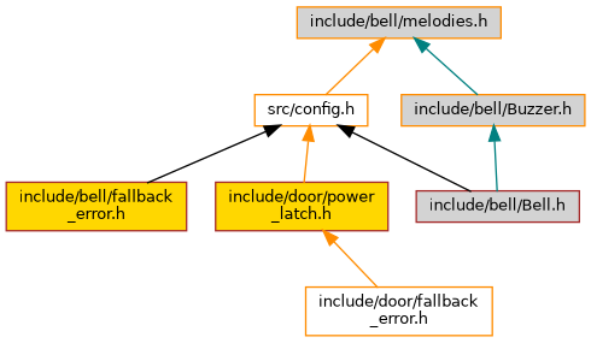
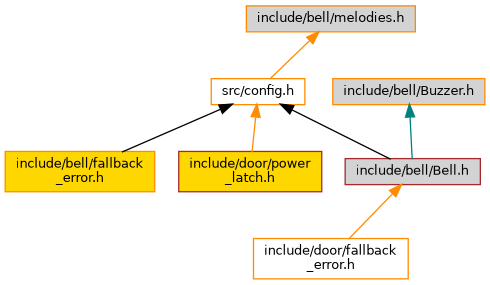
  digraph {
    node [color=darkorange fillcolor=lightgrey fontname=Helvetica fontsize=10 shape=record style=filled]
    edge [color=darkorange dir=back fontname=Helvetica fontsize=10 labelfontname=Helvetica labelfontsize=10 style=solid]
    n1 [fontcolor=black height=0.2 label="include/bell/melodies.h" width=0.4]
    n2 [fillcolor=white height=0.2 label="src/config.h" width=0.4]
    n3 [height=0.2 label="include/bell/Buzzer.h" width=0.4]
-   n4 [color=brown fillcolor=gold height=0.2 label="include/bell/fallback\l_error.h" width=0.4]
+   n4 [fillcolor=gold height=0.2 label="include/bell/fallback\l_error.h" width=0.4]
    n5 [color=brown fillcolor=gold height=0.2 label="include/door/power\l_latch.h" width=0.4]
    n6 [color=brown height=0.2 label="include/bell/Bell.h" width=0.4]
    n7 [fillcolor=white height=0.2 label="include/door/fallback\l_error.h" width=0.4]
    n1 -> n2
-   n1 -> n3 [color=teal]
    n2 -> n4 [color=black]
    n2 -> n5
    n2 -> n6 [color=black]
    n3 -> n6 [color=teal]
-   n5 -> n7
+   n6 -> n7
  }
